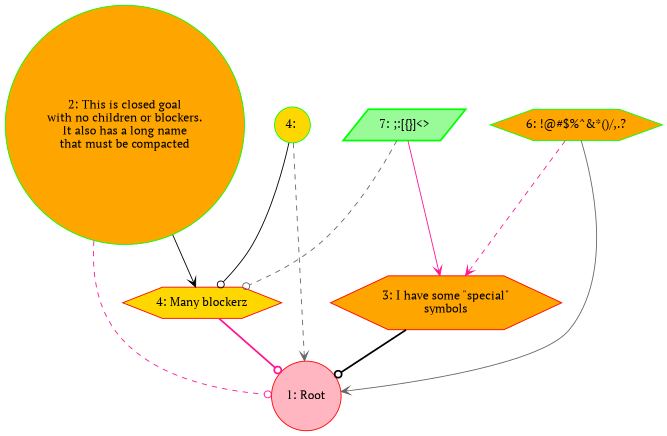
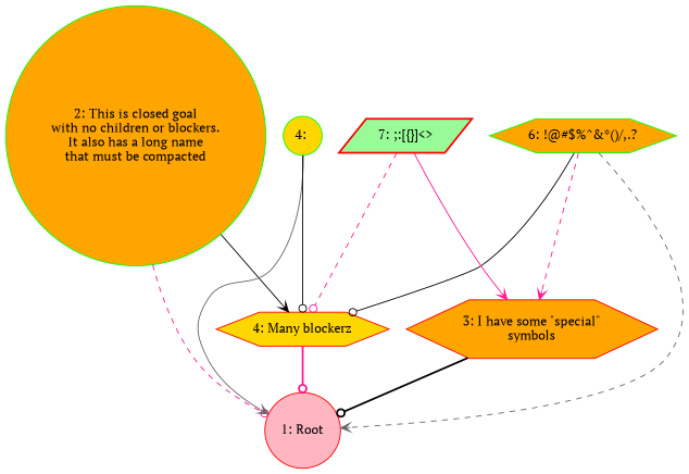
  digraph {
    fontname="PT Serif"
    node [color=red fillcolor=orange fontname="PT Serif" shape=circle style=filled]
    edge [arrowhead=odot color=deeppink fontname="PT Serif" style=dashed]
    n1 [fillcolor=lightpink label="1: Root"]
    n2 [color=green label="2: This is closed goal\nwith no children or blockers.\nIt also has a long name\nthat must be compacted"]
    n3 [fillcolor=gold label="4: Many blockerz" shape=hexagon]
    n4 [label="3: I have some &quot;special&quot;\nsymbols" shape=hexagon]
    n5 [color=green fillcolor=gold label="4: "]
    n6 [color=green label="6: !@#$%^&amp;*()\/,.?" shape=hexagon]
-   n7 [color=green fillcolor=palegreen label="7: ;:[{}]&lt;&gt;" shape=parallelogram style="bold,filled"]
+   n7 [fillcolor=palegreen label="7: ;:[{}]&lt;&gt;" shape=parallelogram style="bold,filled"]
    n2 -> n1
    n2 -> n3 [arrowhead=vee color=black style=solid]
    n3 -> n1 [style=bold]
    n4 -> n1 [color=black style=bold]
-   n5 -> n1 [arrowhead=vee color=gray40]
+   n5 -> n1 [arrowhead=vee color=gray40 style=solid]
    n5 -> n3 [color=black style=solid]
-   n6 -> n1 [arrowhead=vee color=gray40 style=solid]
+   n6 -> n1 [arrowhead=vee color=gray40]
+   n6 -> n3 [color=black style=solid]
    n6 -> n4 [arrowhead=vee]
-   n7 -> n3 [color=gray40]
+   n7 -> n3
    n7 -> n4 [arrowhead=vee style=solid]
  }
